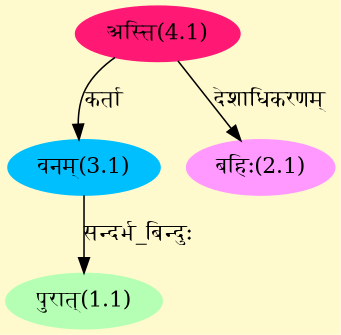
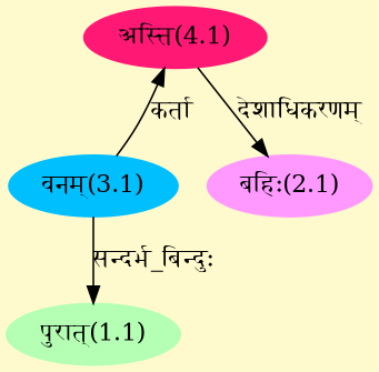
  digraph {
    bgcolor=lemonchiffon1
    compound=true
    rankdir=BT
    node [style=filled]
    edge [dir=back]
    n1 [color="#B4FFB4" label="पुरात्(1.1)"]
    n2 [color="#00BFFF" label="वनम्(3.1)"]
    n3 [color="#FF99FF" label="बहिः(2.1)"]
    n4 [color="#FF1975" label="अस्ति(4.1)"]
    n1 -> n2 [label="सन्दर्भ_बिन्दुः"]
-   n2 -> n4 [label="कर्ता"]
+   n4 -> n2 [label="कर्ता"]
    n3 -> n4 [label="देशाधिकरणम्"]
  }
